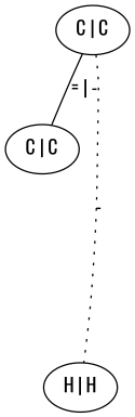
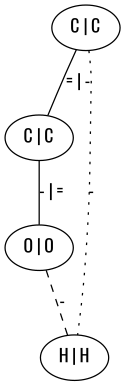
  graph {
    fontname=Oswald
    node [fontname=Oswald]
    edge [fontname=Oswald]
    n1 [label="C | C"]
    n2 [label="C | C"]
    n3 [label="H | H"]
+   n4 [label="O | O"]
    n1 -- n2 [label="= | -"]
    n1 -- n3 [label="-" style=dotted]
+   n2 -- n4 [label="- | ="]
+   n4 -- n3 [label="-" style=dashed]
  }
